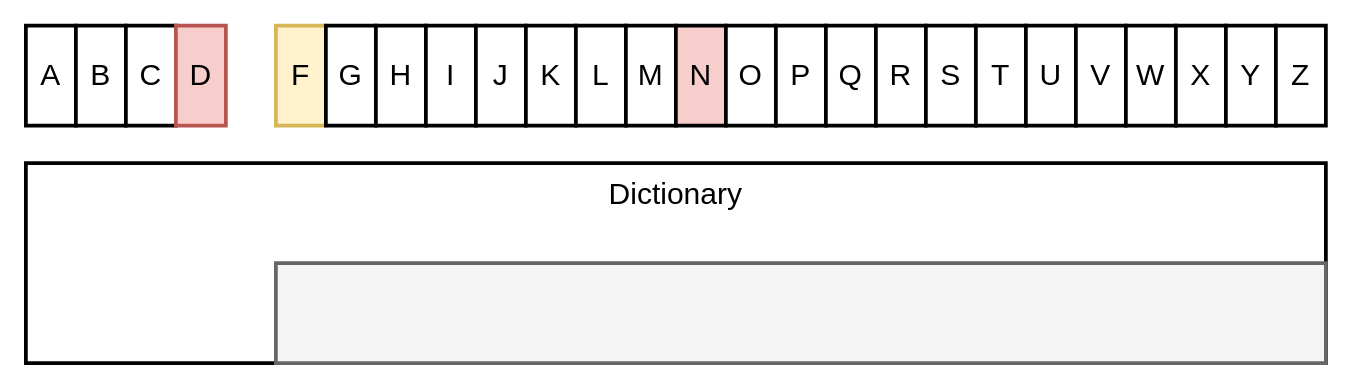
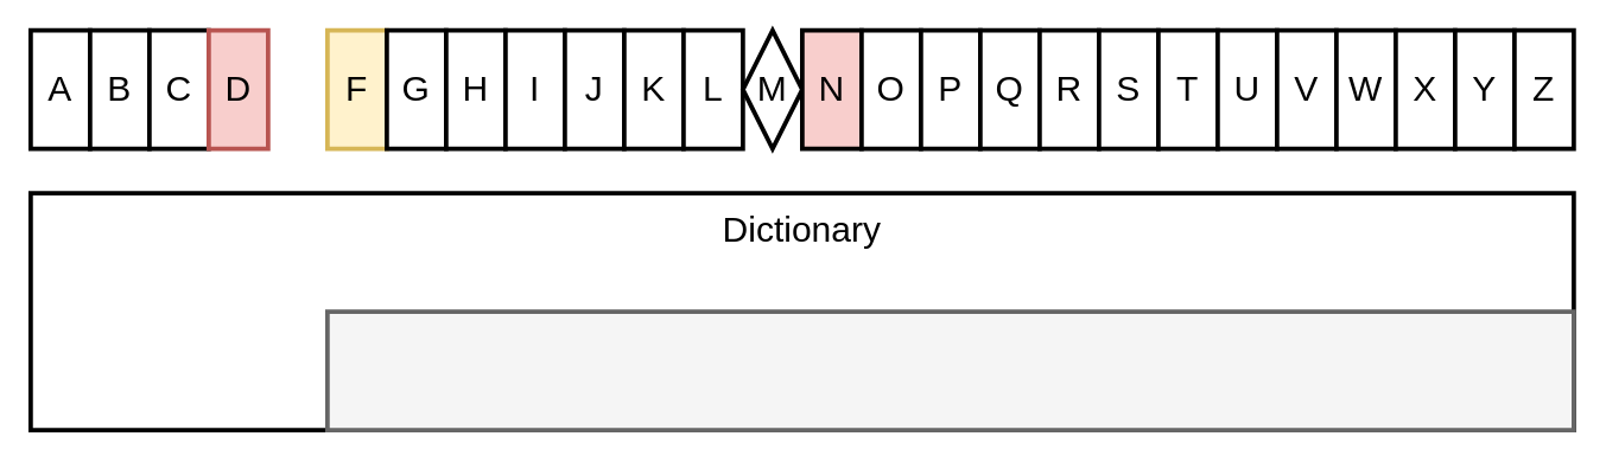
  <mxCell id="0" />
  <mxCell id="1" parent="0" />
  <mxCell id="2" value="" style="rounded=0;whiteSpace=wrap;html=1;fillColor=#FFFFFF;strokeWidth=3;" parent="1" vertex="1"><mxGeometry x="20" y="130" width="1040" height="160" as="geometry" /></mxCell>
  <mxCell id="3" value="&lt;font style=&quot;font-size: 24px&quot;&gt;A&lt;/font&gt;" style="rounded=0;whiteSpace=wrap;html=1;fillColor=#FFFFFF;strokeWidth=3;" parent="1" vertex="1"><mxGeometry x="20" y="20" width="40" height="80" as="geometry" /></mxCell>
  <mxCell id="4" value="&lt;font style=&quot;font-size: 24px&quot;&gt;B&lt;/font&gt;" style="rounded=0;whiteSpace=wrap;html=1;fillColor=#FFFFFF;strokeWidth=3;" parent="1" vertex="1"><mxGeometry x="60" y="20" width="40" height="80" as="geometry" /></mxCell>
  <mxCell id="5" value="&lt;font style=&quot;font-size: 24px&quot;&gt;C&lt;/font&gt;" style="rounded=0;whiteSpace=wrap;html=1;fillColor=#FFFFFF;strokeWidth=3;" parent="1" vertex="1"><mxGeometry x="100" y="20" width="40" height="80" as="geometry" /></mxCell>
  <mxCell id="6" value="&lt;font style=&quot;font-size: 24px&quot;&gt;D&lt;/font&gt;" style="rounded=0;whiteSpace=wrap;html=1;fillColor=#f8cecc;strokeWidth=3;strokeColor=#b85450;" parent="1" vertex="1"><mxGeometry x="140" y="20" width="40" height="80" as="geometry" /></mxCell>
  <mxCell id="7" value="&lt;font style=&quot;font-size: 24px&quot;&gt;F&lt;/font&gt;" style="rounded=0;whiteSpace=wrap;html=1;fillColor=#fff2cc;strokeWidth=3;strokeColor=#d6b656;" parent="1" vertex="1"><mxGeometry x="220" y="20" width="40" height="80" as="geometry" /></mxCell>
  <mxCell id="8" value="&lt;font style=&quot;font-size: 24px&quot;&gt;G&lt;/font&gt;" style="rounded=0;whiteSpace=wrap;html=1;fillColor=#FFFFFF;strokeWidth=3;" parent="1" vertex="1"><mxGeometry x="260" y="20" width="40" height="80" as="geometry" /></mxCell>
  <mxCell id="9" value="&lt;font style=&quot;font-size: 24px&quot;&gt;H&lt;/font&gt;" style="rounded=0;whiteSpace=wrap;html=1;fillColor=#FFFFFF;strokeWidth=3;" parent="1" vertex="1"><mxGeometry x="300" y="20" width="40" height="80" as="geometry" /></mxCell>
  <mxCell id="10" value="&lt;font style=&quot;font-size: 24px&quot;&gt;I&lt;/font&gt;" style="rounded=0;whiteSpace=wrap;html=1;fillColor=#FFFFFF;strokeWidth=3;" parent="1" vertex="1"><mxGeometry x="340" y="20" width="40" height="80" as="geometry" /></mxCell>
  <mxCell id="11" value="&lt;font style=&quot;font-size: 24px&quot;&gt;J&lt;/font&gt;" style="rounded=0;whiteSpace=wrap;html=1;fillColor=#FFFFFF;strokeWidth=3;" parent="1" vertex="1"><mxGeometry x="380" y="20" width="40" height="80" as="geometry" /></mxCell>
  <mxCell id="12" value="&lt;font style=&quot;font-size: 24px&quot;&gt;K&lt;/font&gt;" style="rounded=0;whiteSpace=wrap;html=1;fillColor=#FFFFFF;strokeWidth=3;" parent="1" vertex="1"><mxGeometry x="420" y="20" width="40" height="80" as="geometry" /></mxCell>
  <mxCell id="13" value="&lt;font style=&quot;font-size: 24px&quot;&gt;L&lt;/font&gt;" style="rounded=0;whiteSpace=wrap;html=1;fillColor=#FFFFFF;strokeWidth=3;" parent="1" vertex="1"><mxGeometry x="460" y="20" width="40" height="80" as="geometry" /></mxCell>
- <mxCell id="14" value="&lt;font style=&quot;font-size: 24px&quot;&gt;M&lt;/font&gt;" style="rounded=0;whiteSpace=wrap;html=1;strokeWidth=3;" parent="1" vertex="1"><mxGeometry x="500" y="20" width="40" height="80" as="geometry" /></mxCell>
+ <mxCell id="14" value="&lt;font style=&quot;font-size: 24px&quot;&gt;M&lt;/font&gt;" style="rhombus;whiteSpace=wrap;html=1;strokeWidth=3;" parent="1" vertex="1"><mxGeometry x="500" y="20" width="40" height="80" as="geometry" /></mxCell>
  <mxCell id="15" value="&lt;font style=&quot;font-size: 24px&quot;&gt;N&lt;/font&gt;" style="rounded=0;whiteSpace=wrap;html=1;fillColor=#f8cecc;strokeWidth=3;" parent="1" vertex="1"><mxGeometry x="540" y="20" width="40" height="80" as="geometry" /></mxCell>
  <mxCell id="16" value="&lt;font style=&quot;font-size: 24px&quot;&gt;O&lt;/font&gt;" style="rounded=0;whiteSpace=wrap;html=1;fillColor=#FFFFFF;strokeWidth=3;" parent="1" vertex="1"><mxGeometry x="580" y="20" width="40" height="80" as="geometry" /></mxCell>
  <mxCell id="17" value="&lt;font style=&quot;font-size: 24px&quot;&gt;P&lt;/font&gt;" style="rounded=0;whiteSpace=wrap;html=1;fillColor=#FFFFFF;strokeWidth=3;" parent="1" vertex="1"><mxGeometry x="620" y="20" width="40" height="80" as="geometry" /></mxCell>
  <mxCell id="18" value="&lt;font style=&quot;font-size: 24px&quot;&gt;Q&lt;/font&gt;" style="rounded=0;whiteSpace=wrap;html=1;fillColor=#FFFFFF;strokeWidth=3;" parent="1" vertex="1"><mxGeometry x="660" y="20" width="40" height="80" as="geometry" /></mxCell>
  <mxCell id="19" value="&lt;font style=&quot;font-size: 24px&quot;&gt;R&lt;/font&gt;" style="rounded=0;whiteSpace=wrap;html=1;fillColor=#FFFFFF;strokeWidth=3;" parent="1" vertex="1"><mxGeometry x="700" y="20" width="40" height="80" as="geometry" /></mxCell>
  <mxCell id="20" value="&lt;font style=&quot;font-size: 24px&quot;&gt;S&lt;/font&gt;" style="rounded=0;whiteSpace=wrap;html=1;fillColor=#FFFFFF;strokeWidth=3;" parent="1" vertex="1"><mxGeometry x="740" y="20" width="40" height="80" as="geometry" /></mxCell>
  <mxCell id="21" value="&lt;font style=&quot;font-size: 24px&quot;&gt;T&lt;/font&gt;" style="rounded=0;whiteSpace=wrap;html=1;fillColor=#FFFFFF;strokeWidth=3;" parent="1" vertex="1"><mxGeometry x="780" y="20" width="40" height="80" as="geometry" /></mxCell>
  <mxCell id="22" value="&lt;font style=&quot;font-size: 24px&quot;&gt;U&lt;/font&gt;" style="rounded=0;whiteSpace=wrap;html=1;fillColor=#FFFFFF;strokeWidth=3;" parent="1" vertex="1"><mxGeometry x="820" y="20" width="40" height="80" as="geometry" /></mxCell>
  <mxCell id="23" value="&lt;font style=&quot;font-size: 24px&quot;&gt;V&lt;/font&gt;" style="rounded=0;whiteSpace=wrap;html=1;fillColor=#FFFFFF;strokeWidth=3;" parent="1" vertex="1"><mxGeometry x="860" y="20" width="40" height="80" as="geometry" /></mxCell>
  <mxCell id="24" value="&lt;font style=&quot;font-size: 24px&quot;&gt;W&lt;/font&gt;" style="rounded=0;whiteSpace=wrap;html=1;fillColor=#FFFFFF;strokeWidth=3;" parent="1" vertex="1"><mxGeometry x="900" y="20" width="40" height="80" as="geometry" /></mxCell>
  <mxCell id="25" value="&lt;font style=&quot;font-size: 24px&quot;&gt;X&lt;/font&gt;" style="rounded=0;whiteSpace=wrap;html=1;fillColor=#FFFFFF;strokeWidth=3;" parent="1" vertex="1"><mxGeometry x="940" y="20" width="40" height="80" as="geometry" /></mxCell>
  <mxCell id="26" value="&lt;font style=&quot;font-size: 24px&quot;&gt;Y&lt;/font&gt;" style="rounded=0;whiteSpace=wrap;html=1;fillColor=#FFFFFF;strokeWidth=3;" parent="1" vertex="1"><mxGeometry x="980" y="20" width="40" height="80" as="geometry" /></mxCell>
  <mxCell id="27" value="&lt;font style=&quot;font-size: 24px&quot;&gt;Z&lt;/font&gt;" style="rounded=0;whiteSpace=wrap;html=1;fillColor=#FFFFFF;strokeWidth=3;" parent="1" vertex="1"><mxGeometry x="1020" y="20" width="40" height="80" as="geometry" /></mxCell>
  <mxCell id="28" value="&lt;font style=&quot;font-size: 24px&quot;&gt;Dictionary&lt;/font&gt;" style="text;html=1;strokeColor=none;fillColor=none;align=center;verticalAlign=middle;whiteSpace=wrap;rounded=0;" parent="1" vertex="1"><mxGeometry x="485" y="140" width="110" height="30" as="geometry" /></mxCell>
  <mxCell id="29" value="" style="rounded=0;whiteSpace=wrap;html=1;fillColor=#f5f5f5;strokeWidth=3;strokeColor=#666666;fontColor=#333333;" parent="1" vertex="1"><mxGeometry x="220" y="210" width="840" height="80" as="geometry" /></mxCell>
